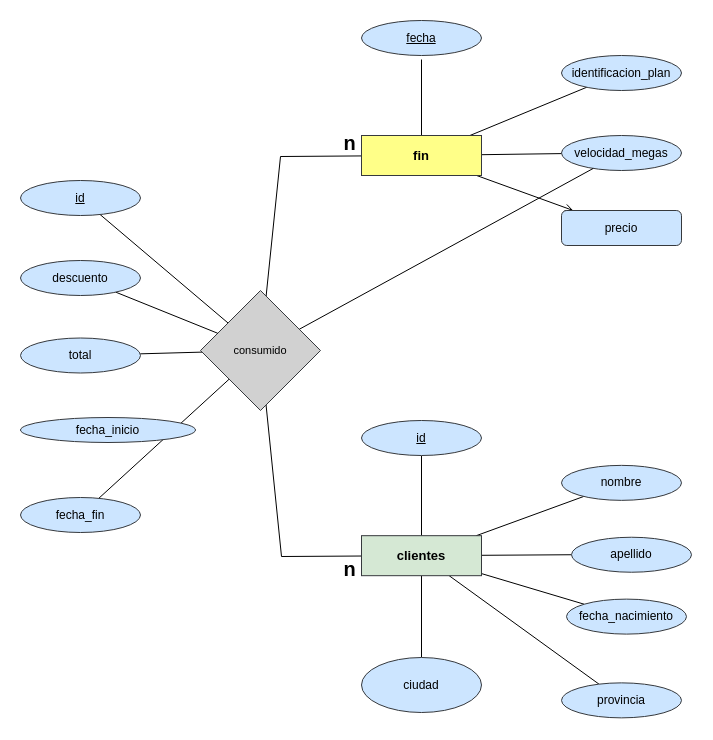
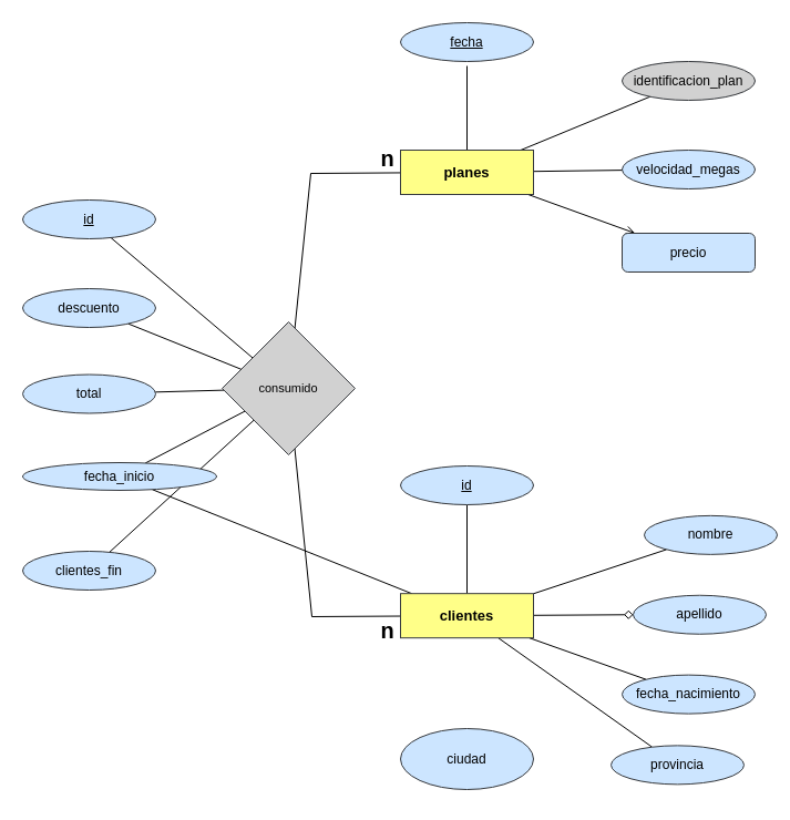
  <mxCell id="0" />
  <mxCell id="1" parent="0" />
  <mxCell id="2" style="edgeStyle=none;rounded=0;orthogonalLoop=1;jettySize=auto;html=1;strokeColor=default;strokeWidth=1;align=center;verticalAlign=middle;fontFamily=Helvetica;fontSize=11;fontColor=default;labelBackgroundColor=default;endArrow=none;endFill=0;" parent="1" source="7" edge="1"><mxGeometry relative="1" as="geometry"><mxPoint x="421" y="59" as="targetPoint" /></mxGeometry></mxCell>
  <mxCell id="3" style="edgeStyle=none;rounded=0;orthogonalLoop=1;jettySize=auto;html=1;strokeColor=default;strokeWidth=1;align=center;verticalAlign=middle;fontFamily=Helvetica;fontSize=11;fontColor=default;labelBackgroundColor=default;endArrow=none;endFill=0;" parent="1" source="7" target="9" edge="1"><mxGeometry relative="1" as="geometry"><mxPoint x="-89" y="334.18" as="targetPoint" /></mxGeometry></mxCell>
  <mxCell id="4" style="edgeStyle=none;rounded=0;orthogonalLoop=1;jettySize=auto;html=1;strokeColor=default;strokeWidth=1;align=center;verticalAlign=middle;fontFamily=Helvetica;fontSize=11;fontColor=default;labelBackgroundColor=default;endArrow=open;endFill=0;" parent="1" source="7" target="10" edge="1"><mxGeometry relative="1" as="geometry" /></mxCell>
  <mxCell id="5" style="edgeStyle=none;rounded=0;orthogonalLoop=1;jettySize=auto;html=1;strokeColor=default;strokeWidth=1;align=center;verticalAlign=middle;fontFamily=Helvetica;fontSize=11;fontColor=default;labelBackgroundColor=default;endArrow=none;endFill=0;" parent="1" source="7" target="16" edge="1"><mxGeometry relative="1" as="geometry"><Array as="points"><mxPoint x="280" y="156" /></Array></mxGeometry></mxCell>
  <mxCell id="6" style="edgeStyle=none;rounded=0;orthogonalLoop=1;jettySize=auto;html=1;strokeColor=default;strokeWidth=1;align=center;verticalAlign=middle;fontFamily=Helvetica;fontSize=11;fontColor=default;labelBackgroundColor=default;endArrow=none;endFill=0;" edge="1" parent="1" source="7" target="38"><mxGeometry relative="1" as="geometry" /></mxCell>
- <mxCell id="7" value="fin" style="rounded=0;whiteSpace=wrap;html=1;fillColor=#ffff88;strokeColor=#36393d;fontSize=13;fontStyle=1" parent="1" vertex="1"><mxGeometry x="361" y="135" width="120" height="40" as="geometry" /></mxCell>
+ <mxCell id="7" value="planes" style="rounded=0;whiteSpace=wrap;html=1;fillColor=#ffff88;strokeColor=#36393d;fontSize=13;fontStyle=1" parent="1" vertex="1"><mxGeometry x="361" y="135" width="120" height="40" as="geometry" /></mxCell>
  <mxCell id="8" value="&lt;u&gt;fecha&lt;/u&gt;" style="ellipse;whiteSpace=wrap;html=1;fillColor=#cce5ff;strokeColor=#36393d;" parent="1" vertex="1"><mxGeometry x="361" y="20" width="120" height="35" as="geometry" /></mxCell>
  <mxCell id="9" value="velocidad_megas" style="ellipse;whiteSpace=wrap;html=1;fillColor=#cce5ff;strokeColor=#36393d;" parent="1" vertex="1"><mxGeometry x="561" y="135" width="120" height="35" as="geometry" /></mxCell>
  <mxCell id="10" value="precio" style="whiteSpace=wrap;html=1;fillColor=#cce5ff;strokeColor=#36393d;rounded=1;" parent="1" vertex="1"><mxGeometry x="561" y="210" width="120" height="35" as="geometry" /></mxCell>
  <mxCell id="11" style="edgeStyle=none;rounded=0;orthogonalLoop=1;jettySize=auto;html=1;strokeColor=default;strokeWidth=1;align=center;verticalAlign=middle;fontFamily=Helvetica;fontSize=11;fontColor=default;labelBackgroundColor=default;endArrow=none;endFill=0;" parent="1" source="16" target="23" edge="1"><mxGeometry relative="1" as="geometry"><Array as="points"><mxPoint x="281" y="556" /></Array></mxGeometry></mxCell>
  <mxCell id="12" style="edgeStyle=none;rounded=0;orthogonalLoop=1;jettySize=auto;html=1;strokeColor=default;strokeWidth=1;align=center;verticalAlign=middle;fontFamily=Helvetica;fontSize=11;fontColor=default;labelBackgroundColor=default;endArrow=none;endFill=0;" parent="1" source="16" target="34" edge="1"><mxGeometry relative="1" as="geometry" /></mxCell>
- <mxCell id="13" style="edgeStyle=none;rounded=0;orthogonalLoop=1;jettySize=auto;html=1;strokeColor=default;strokeWidth=1;align=center;verticalAlign=middle;fontFamily=Helvetica;fontSize=11;fontColor=default;labelBackgroundColor=default;endArrow=none;endFill=0;" parent="1" source="16" target="9" edge="1"><mxGeometry relative="1" as="geometry" /></mxCell>
+ <mxCell id="13" style="edgeStyle=none;rounded=0;orthogonalLoop=1;jettySize=auto;html=1;strokeColor=default;strokeWidth=1;align=center;verticalAlign=middle;fontFamily=Helvetica;fontSize=11;fontColor=default;labelBackgroundColor=default;endArrow=none;endFill=0;" parent="1" source="16" target="35" edge="1"><mxGeometry relative="1" as="geometry" /></mxCell>
  <mxCell id="14" style="edgeStyle=none;rounded=0;orthogonalLoop=1;jettySize=auto;html=1;strokeColor=default;strokeWidth=1;align=center;verticalAlign=middle;fontFamily=Helvetica;fontSize=11;fontColor=default;labelBackgroundColor=default;endArrow=none;endFill=0;" parent="1" source="16" target="36" edge="1"><mxGeometry relative="1" as="geometry" /></mxCell>
  <mxCell id="15" style="edgeStyle=none;rounded=0;orthogonalLoop=1;jettySize=auto;html=1;strokeColor=default;strokeWidth=1;align=center;verticalAlign=middle;fontFamily=Helvetica;fontSize=11;fontColor=default;labelBackgroundColor=default;endArrow=none;endFill=0;" parent="1" source="16" target="37" edge="1"><mxGeometry relative="1" as="geometry" /></mxCell>
  <mxCell id="16" value="consumido" style="rhombus;whiteSpace=wrap;html=1;fontFamily=Helvetica;fontSize=11;labelBackgroundColor=none;fillColor=#d1d1d1;strokeColor=#36393d;labelBorderColor=none;" parent="1" vertex="1"><mxGeometry x="200" y="290" width="120" height="120" as="geometry" /></mxCell>
  <mxCell id="17" style="edgeStyle=none;rounded=0;orthogonalLoop=1;jettySize=auto;html=1;strokeColor=default;strokeWidth=1;align=center;verticalAlign=middle;fontFamily=Helvetica;fontSize=11;fontColor=default;labelBackgroundColor=default;endArrow=none;endFill=0;" parent="1" source="23" target="24" edge="1"><mxGeometry relative="1" as="geometry" /></mxCell>
  <mxCell id="18" style="edgeStyle=none;rounded=0;orthogonalLoop=1;jettySize=auto;html=1;strokeColor=default;strokeWidth=1;align=center;verticalAlign=middle;fontFamily=Helvetica;fontSize=11;fontColor=default;labelBackgroundColor=default;endArrow=none;endFill=0;" parent="1" source="23" target="25" edge="1"><mxGeometry relative="1" as="geometry" /></mxCell>
  <mxCell id="19" style="edgeStyle=none;rounded=0;orthogonalLoop=1;jettySize=auto;html=1;strokeColor=default;strokeWidth=1;align=center;verticalAlign=middle;fontFamily=Helvetica;fontSize=11;fontColor=default;labelBackgroundColor=default;endArrow=none;endFill=0;" parent="1" source="23" target="31" edge="1"><mxGeometry relative="1" as="geometry" /></mxCell>
- <mxCell id="20" style="edgeStyle=none;rounded=0;orthogonalLoop=1;jettySize=auto;html=1;strokeColor=default;strokeWidth=1;align=center;verticalAlign=middle;fontFamily=Helvetica;fontSize=11;fontColor=default;labelBackgroundColor=default;endArrow=none;endFill=0;" parent="1" source="23" target="30" edge="1"><mxGeometry relative="1" as="geometry" /></mxCell>
+ <mxCell id="20" style="edgeStyle=none;rounded=0;orthogonalLoop=1;jettySize=auto;html=1;strokeColor=default;strokeWidth=1;align=center;verticalAlign=middle;fontFamily=Helvetica;fontSize=11;fontColor=default;labelBackgroundColor=default;endArrow=diamond;endFill=0;" parent="1" source="23" target="30" edge="1"><mxGeometry relative="1" as="geometry" /></mxCell>
  <mxCell id="21" style="edgeStyle=none;rounded=0;orthogonalLoop=1;jettySize=auto;html=1;strokeColor=default;strokeWidth=1;align=center;verticalAlign=middle;fontFamily=Helvetica;fontSize=11;fontColor=default;labelBackgroundColor=default;endArrow=none;endFill=0;" parent="1" source="23" target="32" edge="1"><mxGeometry relative="1" as="geometry" /></mxCell>
- <mxCell id="22" style="edgeStyle=none;rounded=0;orthogonalLoop=1;jettySize=auto;html=1;strokeColor=default;strokeWidth=1;align=center;verticalAlign=middle;fontFamily=Helvetica;fontSize=11;fontColor=default;labelBackgroundColor=default;endArrow=none;endFill=0;" parent="1" source="23" target="33" edge="1"><mxGeometry relative="1" as="geometry" /></mxCell>
- <mxCell id="23" value="clientes" style="rounded=0;whiteSpace=wrap;html=1;fillColor=#d5e8d4;strokeColor=#36393d;fontSize=13;fontStyle=1;" parent="1" vertex="1"><mxGeometry x="361" y="535.18" width="120" height="40" as="geometry" /></mxCell>
+ <mxCell id="22" style="edgeStyle=none;rounded=0;orthogonalLoop=1;jettySize=auto;html=1;strokeColor=default;strokeWidth=1;align=center;verticalAlign=middle;fontFamily=Helvetica;fontSize=11;fontColor=default;labelBackgroundColor=default;endArrow=none;endFill=0;" parent="1" source="23" target="35" edge="1"><mxGeometry relative="1" as="geometry" /></mxCell>
+ <mxCell id="23" value="clientes" style="rounded=0;whiteSpace=wrap;html=1;fillColor=#ffff88;strokeColor=#36393d;fontSize=13;fontStyle=1" parent="1" vertex="1"><mxGeometry x="361" y="535.18" width="120" height="40" as="geometry" /></mxCell>
  <mxCell id="24" value="&lt;u&gt;id&lt;/u&gt;" style="ellipse;whiteSpace=wrap;html=1;fillColor=#cce5ff;strokeColor=#36393d;" parent="1" vertex="1"><mxGeometry x="361" y="420" width="120" height="35" as="geometry" /></mxCell>
- <mxCell id="25" value="nombre" style="ellipse;whiteSpace=wrap;html=1;fillColor=#cce5ff;strokeColor=#36393d;" parent="1" vertex="1"><mxGeometry x="561" y="464.86" width="120" height="35" as="geometry" /></mxCell>
+ <mxCell id="25" value="nombre" style="ellipse;whiteSpace=wrap;html=1;fillColor=#cce5ff;strokeColor=#36393d;" parent="1" vertex="1"><mxGeometry x="581" y="464.86" width="120" height="35" as="geometry" /></mxCell>
  <mxCell id="26" value="&lt;b style=&quot;font-size: 20px;&quot;&gt;&lt;font style=&quot;font-size: 20px;&quot;&gt;n&lt;/font&gt;&lt;/b&gt;" style="text;html=1;align=center;verticalAlign=middle;resizable=0;points=[];autosize=1;strokeColor=none;fillColor=none;fontFamily=Helvetica;fontSize=20;fontColor=default;labelBackgroundColor=default;" parent="1" vertex="1"><mxGeometry x="329" y="122" width="40" height="40" as="geometry" /></mxCell>
  <mxCell id="27" value="&lt;b style=&quot;font-size: 20px;&quot;&gt;&lt;font style=&quot;font-size: 20px;&quot;&gt;n&lt;/font&gt;&lt;/b&gt;" style="text;html=1;align=center;verticalAlign=middle;resizable=0;points=[];autosize=1;strokeColor=none;fillColor=none;fontFamily=Helvetica;fontSize=20;fontColor=default;labelBackgroundColor=default;" parent="1" vertex="1"><mxGeometry x="329" y="548.18" width="40" height="40" as="geometry" /></mxCell>
  <mxCell id="28" style="edgeStyle=none;rounded=0;orthogonalLoop=1;jettySize=auto;html=1;strokeColor=default;strokeWidth=1;align=center;verticalAlign=middle;fontFamily=Helvetica;fontSize=11;fontColor=default;labelBackgroundColor=default;endArrow=none;endFill=0;" parent="1" source="29" target="16" edge="1"><mxGeometry relative="1" as="geometry" /></mxCell>
  <mxCell id="29" value="descuento" style="ellipse;whiteSpace=wrap;html=1;fillColor=#cce5ff;strokeColor=#36393d;" parent="1" vertex="1"><mxGeometry x="20" y="260" width="120" height="35" as="geometry" /></mxCell>
  <mxCell id="30" value="apellido" style="ellipse;whiteSpace=wrap;html=1;fillColor=#cce5ff;strokeColor=#36393d;" parent="1" vertex="1"><mxGeometry x="571" y="536.74" width="120" height="35" as="geometry" /></mxCell>
- <mxCell id="31" value="fecha_nacimiento" style="ellipse;whiteSpace=wrap;html=1;fillColor=#cce5ff;strokeColor=#36393d;" parent="1" vertex="1"><mxGeometry x="566" y="598.61" width="120" height="35" as="geometry" /></mxCell>
- <mxCell id="32" value="provincia" style="ellipse;whiteSpace=wrap;html=1;fillColor=#cce5ff;strokeColor=#36393d;" parent="1" vertex="1"><mxGeometry x="561" y="682.36" width="120" height="35" as="geometry" /></mxCell>
+ <mxCell id="31" value="fecha_nacimiento" style="ellipse;whiteSpace=wrap;html=1;fillColor=#cce5ff;strokeColor=#36393d;" parent="1" vertex="1"><mxGeometry x="561" y="608.61" width="120" height="35" as="geometry" /></mxCell>
+ <mxCell id="32" value="provincia" style="ellipse;whiteSpace=wrap;html=1;fillColor=#cce5ff;strokeColor=#36393d;" parent="1" vertex="1"><mxGeometry x="551" y="672.36" width="120" height="35" as="geometry" /></mxCell>
  <mxCell id="33" value="ciudad" style="ellipse;whiteSpace=wrap;html=1;fillColor=#cce5ff;strokeColor=#36393d;" parent="1" vertex="1"><mxGeometry x="361" y="657" width="120" height="55" as="geometry" /></mxCell>
  <mxCell id="34" value="&lt;u&gt;id&lt;/u&gt;" style="ellipse;whiteSpace=wrap;html=1;fillColor=#cce5ff;strokeColor=#36393d;" parent="1" vertex="1"><mxGeometry x="20" y="180" width="120" height="35" as="geometry" /></mxCell>
  <mxCell id="35" value="fecha_inicio" style="ellipse;whiteSpace=wrap;html=1;fillColor=#cce5ff;strokeColor=#36393d;" parent="1" vertex="1"><mxGeometry x="20" y="417" width="175" height="25" as="geometry" /></mxCell>
- <mxCell id="36" value="fecha_fin" style="ellipse;whiteSpace=wrap;html=1;fillColor=#cce5ff;strokeColor=#36393d;" parent="1" vertex="1"><mxGeometry x="20" y="497" width="120" height="35" as="geometry" /></mxCell>
+ <mxCell id="36" value="clientes_fin" style="ellipse;whiteSpace=wrap;html=1;fillColor=#cce5ff;strokeColor=#36393d;" parent="1" vertex="1"><mxGeometry x="20" y="497" width="120" height="35" as="geometry" /></mxCell>
  <mxCell id="37" value="total" style="ellipse;whiteSpace=wrap;html=1;fillColor=#cce5ff;strokeColor=#36393d;" parent="1" vertex="1"><mxGeometry x="20" y="337.5" width="120" height="35" as="geometry" /></mxCell>
- <mxCell id="38" value="identificacion_plan" style="ellipse;whiteSpace=wrap;html=1;fillColor=#cce5ff;strokeColor=#36393d;" vertex="1" parent="1"><mxGeometry x="561" y="55" width="120" height="35" as="geometry" /></mxCell>
+ <mxCell id="38" value="identificacion_plan" style="ellipse;whiteSpace=wrap;html=1;fillColor=#d1d1d1;strokeColor=#36393d;" vertex="1" parent="1"><mxGeometry x="561" y="55" width="120" height="35" as="geometry" /></mxCell>
